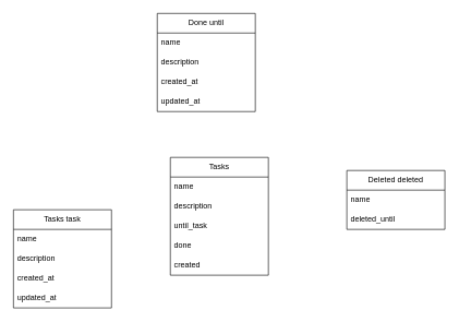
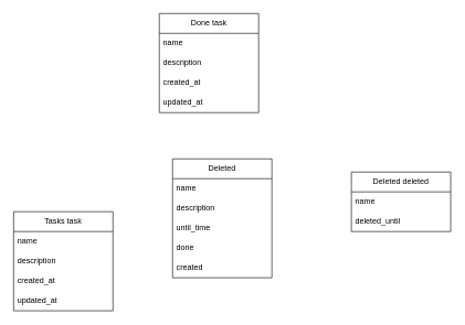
  <mxCell id="0" />
  <mxCell id="1" parent="0" />
- <mxCell id="2" value="Done until" style="swimlane;fontStyle=0;childLayout=stackLayout;horizontal=1;startSize=30;horizontalStack=0;resizeParent=1;resizeParentMax=0;resizeLast=0;collapsible=1;marginBottom=0;whiteSpace=wrap;html=1;" parent="1" vertex="1"><mxGeometry x="240" y="20" width="150" height="150" as="geometry" /></mxCell>
+ <mxCell id="2" value="Done task" style="swimlane;fontStyle=0;childLayout=stackLayout;horizontal=1;startSize=30;horizontalStack=0;resizeParent=1;resizeParentMax=0;resizeLast=0;collapsible=1;marginBottom=0;whiteSpace=wrap;html=1;" parent="1" vertex="1"><mxGeometry x="240" y="20" width="150" height="150" as="geometry" /></mxCell>
  <mxCell id="3" value="name" style="text;strokeColor=none;fillColor=none;align=left;verticalAlign=middle;spacingLeft=4;spacingRight=4;overflow=hidden;points=[[0,0.5],[1,0.5]];portConstraint=eastwest;rotatable=0;whiteSpace=wrap;html=1;" parent="2" vertex="1"><mxGeometry y="30" width="150" height="30" as="geometry" /></mxCell>
  <mxCell id="4" value="description" style="text;strokeColor=none;fillColor=none;align=left;verticalAlign=middle;spacingLeft=4;spacingRight=4;overflow=hidden;points=[[0,0.5],[1,0.5]];portConstraint=eastwest;rotatable=0;whiteSpace=wrap;html=1;" parent="2" vertex="1"><mxGeometry y="60" width="150" height="30" as="geometry" /></mxCell>
  <mxCell id="5" value="created_at" style="text;strokeColor=none;fillColor=none;align=left;verticalAlign=middle;spacingLeft=4;spacingRight=4;overflow=hidden;points=[[0,0.5],[1,0.5]];portConstraint=eastwest;rotatable=0;whiteSpace=wrap;html=1;" parent="2" vertex="1"><mxGeometry y="90" width="150" height="30" as="geometry" /></mxCell>
  <mxCell id="6" value="updated_at" style="text;strokeColor=none;fillColor=none;align=left;verticalAlign=middle;spacingLeft=4;spacingRight=4;overflow=hidden;points=[[0,0.5],[1,0.5]];portConstraint=eastwest;rotatable=0;whiteSpace=wrap;html=1;" parent="2" vertex="1"><mxGeometry y="120" width="150" height="30" as="geometry" /></mxCell>
  <mxCell id="7" value="Tasks task" style="swimlane;fontStyle=0;childLayout=stackLayout;horizontal=1;startSize=30;horizontalStack=0;resizeParent=1;resizeParentMax=0;resizeLast=0;collapsible=1;marginBottom=0;whiteSpace=wrap;html=1;" parent="1" vertex="1"><mxGeometry x="20" y="320" width="150" height="150" as="geometry" /></mxCell>
  <mxCell id="8" value="name" style="text;strokeColor=none;fillColor=none;align=left;verticalAlign=middle;spacingLeft=4;spacingRight=4;overflow=hidden;points=[[0,0.5],[1,0.5]];portConstraint=eastwest;rotatable=0;whiteSpace=wrap;html=1;" parent="7" vertex="1"><mxGeometry y="30" width="150" height="30" as="geometry" /></mxCell>
  <mxCell id="9" value="description" style="text;strokeColor=none;fillColor=none;align=left;verticalAlign=middle;spacingLeft=4;spacingRight=4;overflow=hidden;points=[[0,0.5],[1,0.5]];portConstraint=eastwest;rotatable=0;whiteSpace=wrap;html=1;" parent="7" vertex="1"><mxGeometry y="60" width="150" height="30" as="geometry" /></mxCell>
  <mxCell id="10" value="created_at" style="text;strokeColor=none;fillColor=none;align=left;verticalAlign=middle;spacingLeft=4;spacingRight=4;overflow=hidden;points=[[0,0.5],[1,0.5]];portConstraint=eastwest;rotatable=0;whiteSpace=wrap;html=1;" parent="7" vertex="1"><mxGeometry y="90" width="150" height="30" as="geometry" /></mxCell>
  <mxCell id="11" value="updated_at" style="text;strokeColor=none;fillColor=none;align=left;verticalAlign=middle;spacingLeft=4;spacingRight=4;overflow=hidden;points=[[0,0.5],[1,0.5]];portConstraint=eastwest;rotatable=0;whiteSpace=wrap;html=1;" parent="7" vertex="1"><mxGeometry y="120" width="150" height="30" as="geometry" /></mxCell>
- <mxCell id="12" value="Tasks" style="swimlane;fontStyle=0;childLayout=stackLayout;horizontal=1;startSize=30;horizontalStack=0;resizeParent=1;resizeParentMax=0;resizeLast=0;collapsible=1;marginBottom=0;whiteSpace=wrap;html=1;" parent="1" vertex="1"><mxGeometry x="260" y="240" width="150" height="180" as="geometry" /></mxCell>
+ <mxCell id="12" value="Deleted" style="swimlane;fontStyle=0;childLayout=stackLayout;horizontal=1;startSize=30;horizontalStack=0;resizeParent=1;resizeParentMax=0;resizeLast=0;collapsible=1;marginBottom=0;whiteSpace=wrap;html=1;" parent="1" vertex="1"><mxGeometry x="260" y="240" width="150" height="180" as="geometry" /></mxCell>
  <mxCell id="13" value="name" style="text;strokeColor=none;fillColor=none;align=left;verticalAlign=middle;spacingLeft=4;spacingRight=4;overflow=hidden;points=[[0,0.5],[1,0.5]];portConstraint=eastwest;rotatable=0;whiteSpace=wrap;html=1;" parent="12" vertex="1"><mxGeometry y="30" width="150" height="30" as="geometry" /></mxCell>
  <mxCell id="14" value="description" style="text;strokeColor=none;fillColor=none;align=left;verticalAlign=middle;spacingLeft=4;spacingRight=4;overflow=hidden;points=[[0,0.5],[1,0.5]];portConstraint=eastwest;rotatable=0;whiteSpace=wrap;html=1;" parent="12" vertex="1"><mxGeometry y="60" width="150" height="30" as="geometry" /></mxCell>
- <mxCell id="15" value="until_task" style="text;strokeColor=none;fillColor=none;align=left;verticalAlign=middle;spacingLeft=4;spacingRight=4;overflow=hidden;points=[[0,0.5],[1,0.5]];portConstraint=eastwest;rotatable=0;whiteSpace=wrap;html=1;" parent="12" vertex="1"><mxGeometry y="90" width="150" height="30" as="geometry" /></mxCell>
+ <mxCell id="15" value="until_time" style="text;strokeColor=none;fillColor=none;align=left;verticalAlign=middle;spacingLeft=4;spacingRight=4;overflow=hidden;points=[[0,0.5],[1,0.5]];portConstraint=eastwest;rotatable=0;whiteSpace=wrap;html=1;" parent="12" vertex="1"><mxGeometry y="90" width="150" height="30" as="geometry" /></mxCell>
  <mxCell id="16" value="done" style="text;strokeColor=none;fillColor=none;align=left;verticalAlign=middle;spacingLeft=4;spacingRight=4;overflow=hidden;points=[[0,0.5],[1,0.5]];portConstraint=eastwest;rotatable=0;whiteSpace=wrap;html=1;" parent="12" vertex="1"><mxGeometry y="120" width="150" height="30" as="geometry" /></mxCell>
  <mxCell id="17" value="created" style="text;strokeColor=none;fillColor=none;align=left;verticalAlign=middle;spacingLeft=4;spacingRight=4;overflow=hidden;points=[[0,0.5],[1,0.5]];portConstraint=eastwest;rotatable=0;whiteSpace=wrap;html=1;" parent="12" vertex="1"><mxGeometry y="150" width="150" height="30" as="geometry" /></mxCell>
  <mxCell id="18" value="Deleted deleted" style="swimlane;fontStyle=0;childLayout=stackLayout;horizontal=1;startSize=30;horizontalStack=0;resizeParent=1;resizeParentMax=0;resizeLast=0;collapsible=1;marginBottom=0;whiteSpace=wrap;html=1;" parent="1" vertex="1"><mxGeometry x="530" y="260" width="150" height="90" as="geometry" /></mxCell>
  <mxCell id="19" value="name" style="text;strokeColor=none;fillColor=none;align=left;verticalAlign=middle;spacingLeft=4;spacingRight=4;overflow=hidden;points=[[0,0.5],[1,0.5]];portConstraint=eastwest;rotatable=0;whiteSpace=wrap;html=1;" parent="18" vertex="1"><mxGeometry y="30" width="150" height="30" as="geometry" /></mxCell>
  <mxCell id="20" value="deleted_until" style="text;strokeColor=none;fillColor=none;align=left;verticalAlign=middle;spacingLeft=4;spacingRight=4;overflow=hidden;points=[[0,0.5],[1,0.5]];portConstraint=eastwest;rotatable=0;whiteSpace=wrap;html=1;" parent="18" vertex="1"><mxGeometry y="60" width="150" height="30" as="geometry" /></mxCell>
